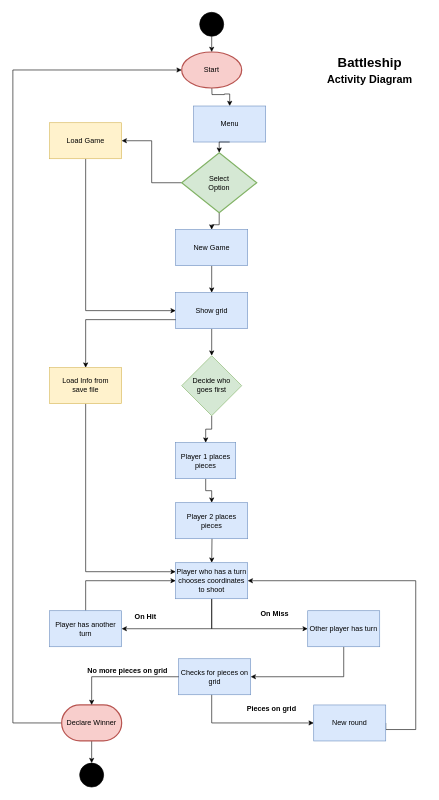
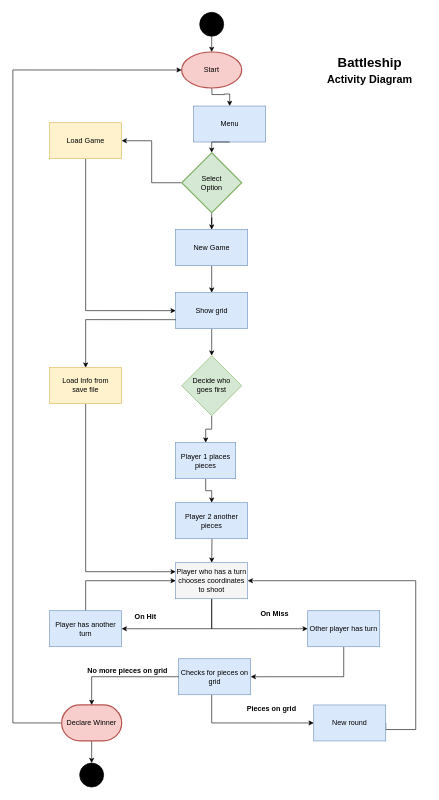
  <mxCell id="0" />
  <mxCell id="1" parent="0" />
  <mxCell id="2" style="edgeStyle=orthogonalEdgeStyle;rounded=0;orthogonalLoop=1;jettySize=auto;html=1;exitX=0.5;exitY=1;exitDx=0;exitDy=0;entryX=0.5;entryY=0;entryDx=0;entryDy=0;" edge="1" parent="1" target="3"><mxGeometry relative="1" as="geometry"><mxPoint x="352" y="136.14" as="sourcePoint" /></mxGeometry></mxCell>
  <mxCell id="3" value="Menu" style="rounded=0;whiteSpace=wrap;html=1;fillColor=#dae8fc;strokeColor=#6c8ebf;" vertex="1" parent="1"><mxGeometry x="322" y="176.14" width="120" height="60" as="geometry" /></mxCell>
  <mxCell id="4" style="edgeStyle=orthogonalEdgeStyle;rounded=0;orthogonalLoop=1;jettySize=auto;html=1;exitX=0.5;exitY=1;exitDx=0;exitDy=0;entryX=0;entryY=0.5;entryDx=0;entryDy=0;" edge="1" parent="1" source="5" target="9"><mxGeometry relative="1" as="geometry" /></mxCell>
  <mxCell id="5" value="Load Game" style="rounded=0;whiteSpace=wrap;html=1;fillColor=#fff2cc;strokeColor=#d6b656;" vertex="1" parent="1"><mxGeometry x="82" y="204" width="120" height="60" as="geometry" /></mxCell>
  <mxCell id="6" value="" style="edgeStyle=orthogonalEdgeStyle;rounded=0;orthogonalLoop=1;jettySize=auto;html=1;" edge="1" parent="1" source="7" target="9"><mxGeometry relative="1" as="geometry" /></mxCell>
  <mxCell id="7" value="New Game" style="rounded=0;whiteSpace=wrap;html=1;fillColor=#dae8fc;strokeColor=#6c8ebf;" vertex="1" parent="1"><mxGeometry x="292" y="382.14" width="120" height="60" as="geometry" /></mxCell>
  <mxCell id="8" value="" style="edgeStyle=orthogonalEdgeStyle;rounded=0;orthogonalLoop=1;jettySize=auto;html=1;" edge="1" parent="1" source="9" target="20"><mxGeometry relative="1" as="geometry" /></mxCell>
  <mxCell id="9" value="Show grid" style="rounded=0;whiteSpace=wrap;html=1;fillColor=#dae8fc;strokeColor=#6c8ebf;" vertex="1" parent="1"><mxGeometry x="292" y="487.14" width="120" height="60" as="geometry" /></mxCell>
  <mxCell id="10" value="" style="edgeStyle=orthogonalEdgeStyle;rounded=0;orthogonalLoop=1;jettySize=auto;html=1;" edge="1" parent="1" source="11" target="15"><mxGeometry relative="1" as="geometry" /></mxCell>
  <mxCell id="11" value="Player 1 places pieces" style="rounded=0;whiteSpace=wrap;html=1;fillColor=#dae8fc;strokeColor=#6c8ebf;" vertex="1" parent="1"><mxGeometry x="292" y="737.14" width="100" height="60" as="geometry" /></mxCell>
  <mxCell id="12" value="" style="edgeStyle=orthogonalEdgeStyle;rounded=0;orthogonalLoop=1;jettySize=auto;html=1;" edge="1" parent="1" source="23" target="7"><mxGeometry relative="1" as="geometry" /></mxCell>
  <mxCell id="13" value="Start" style="strokeWidth=2;html=1;shape=mxgraph.flowchart.start_1;whiteSpace=wrap;fillColor=#f8cecc;strokeColor=#b85450;" vertex="1" parent="1"><mxGeometry x="302" y="86.14" width="100" height="60" as="geometry" /></mxCell>
  <mxCell id="14" value="" style="edgeStyle=orthogonalEdgeStyle;rounded=0;orthogonalLoop=1;jettySize=auto;html=1;" edge="1" parent="1" target="18"><mxGeometry relative="1" as="geometry"><mxPoint x="352" y="857.14" as="sourcePoint" /></mxGeometry></mxCell>
- <mxCell id="15" value="Player 2 places pieces" style="rounded=0;whiteSpace=wrap;html=1;fillColor=#dae8fc;strokeColor=#6c8ebf;" vertex="1" parent="1"><mxGeometry x="292" y="837.14" width="120" height="60" as="geometry" /></mxCell>
+ <mxCell id="15" value="Player 2 another pieces" style="rounded=0;whiteSpace=wrap;html=1;fillColor=#dae8fc;strokeColor=#6c8ebf;" vertex="1" parent="1"><mxGeometry x="292" y="837.14" width="120" height="60" as="geometry" /></mxCell>
  <mxCell id="16" style="edgeStyle=orthogonalEdgeStyle;rounded=0;orthogonalLoop=1;jettySize=auto;html=1;exitX=0.5;exitY=1;exitDx=0;exitDy=0;entryX=1;entryY=0.5;entryDx=0;entryDy=0;" edge="1" parent="1" source="18" target="28"><mxGeometry relative="1" as="geometry" /></mxCell>
  <mxCell id="17" style="edgeStyle=orthogonalEdgeStyle;rounded=0;orthogonalLoop=1;jettySize=auto;html=1;exitX=0.5;exitY=1;exitDx=0;exitDy=0;entryX=0;entryY=0.5;entryDx=0;entryDy=0;" edge="1" parent="1" source="18" target="30"><mxGeometry relative="1" as="geometry" /></mxCell>
- <mxCell id="18" value="Player who has a turn chooses coordinates to shoot" style="rounded=0;whiteSpace=wrap;html=1;fillColor=#dae8fc;strokeColor=#6c8ebf;" vertex="1" parent="1"><mxGeometry x="292" y="937.14" width="120" height="60" as="geometry" /></mxCell>
+ <mxCell id="18" value="Player who has a turn chooses coordinates to shoot" style="rounded=0;whiteSpace=wrap;html=1;fillColor=#f5f5f5;strokeColor=#6c8ebf;" vertex="1" parent="1"><mxGeometry x="292" y="937.14" width="120" height="60" as="geometry" /></mxCell>
  <mxCell id="19" value="" style="edgeStyle=orthogonalEdgeStyle;rounded=0;orthogonalLoop=1;jettySize=auto;html=1;" edge="1" parent="1" source="20" target="11"><mxGeometry relative="1" as="geometry" /></mxCell>
  <mxCell id="20" value="Decide who &lt;br&gt;goes first" style="rhombus;whiteSpace=wrap;html=1;fillColor=#d5e8d4;strokeColor=#82b366;" vertex="1" parent="1"><mxGeometry x="302" y="592.14" width="100" height="100" as="geometry" /></mxCell>
  <mxCell id="21" style="edgeStyle=orthogonalEdgeStyle;rounded=0;orthogonalLoop=1;jettySize=auto;html=1;exitX=0;exitY=0.75;exitDx=0;exitDy=0;entryX=0.5;entryY=0;entryDx=0;entryDy=0;" edge="1" parent="1" source="9" target="26"><mxGeometry relative="1" as="geometry"><Array as="points"><mxPoint x="142" y="532.14" /></Array></mxGeometry></mxCell>
  <mxCell id="22" style="edgeStyle=orthogonalEdgeStyle;rounded=0;orthogonalLoop=1;jettySize=auto;html=1;exitX=0;exitY=0.5;exitDx=0;exitDy=0;exitPerimeter=0;entryX=1;entryY=0.5;entryDx=0;entryDy=0;" edge="1" parent="1" source="23" target="5"><mxGeometry relative="1" as="geometry" /></mxCell>
- <mxCell id="23" value="Select&lt;br&gt;Option" style="strokeWidth=2;html=1;shape=mxgraph.flowchart.decision;whiteSpace=wrap;fillColor=#d5e8d4;strokeColor=#82b366;" vertex="1" parent="1"><mxGeometry x="302" y="254" width="125" height="100" as="geometry" /></mxCell>
+ <mxCell id="23" value="Select&lt;br&gt;Option" style="strokeWidth=2;html=1;shape=mxgraph.flowchart.decision;whiteSpace=wrap;fillColor=#d5e8d4;strokeColor=#82b366;" vertex="1" parent="1"><mxGeometry x="302" y="254" width="100" height="100" as="geometry" /></mxCell>
  <mxCell id="24" style="edgeStyle=orthogonalEdgeStyle;rounded=0;orthogonalLoop=1;jettySize=auto;html=1;exitX=0.5;exitY=1;exitDx=0;exitDy=0;entryX=0.5;entryY=0;entryDx=0;entryDy=0;" edge="1" parent="1" source="3" target="23"><mxGeometry relative="1" as="geometry"><mxPoint x="352" y="236.14" as="sourcePoint" /><mxPoint x="352" y="306.14" as="targetPoint" /></mxGeometry></mxCell>
  <mxCell id="25" style="edgeStyle=orthogonalEdgeStyle;rounded=0;orthogonalLoop=1;jettySize=auto;html=1;exitX=0.5;exitY=1;exitDx=0;exitDy=0;entryX=0;entryY=0.25;entryDx=0;entryDy=0;" edge="1" parent="1" source="26" target="18"><mxGeometry relative="1" as="geometry" /></mxCell>
  <mxCell id="26" value="Load Info from&lt;br&gt;save file" style="rounded=0;whiteSpace=wrap;html=1;fillColor=#fff2cc;strokeColor=#d6b656;" vertex="1" parent="1"><mxGeometry x="82" y="612.14" width="120" height="60" as="geometry" /></mxCell>
  <mxCell id="27" style="edgeStyle=orthogonalEdgeStyle;rounded=0;orthogonalLoop=1;jettySize=auto;html=1;exitX=0.5;exitY=0;exitDx=0;exitDy=0;entryX=0;entryY=0.5;entryDx=0;entryDy=0;" edge="1" parent="1" source="28" target="18"><mxGeometry relative="1" as="geometry" /></mxCell>
  <mxCell id="28" value="Player has another turn" style="rounded=0;whiteSpace=wrap;html=1;fillColor=#dae8fc;strokeColor=#6c8ebf;" vertex="1" parent="1"><mxGeometry x="82" y="1017.14" width="120" height="60" as="geometry" /></mxCell>
  <mxCell id="29" style="edgeStyle=orthogonalEdgeStyle;rounded=0;orthogonalLoop=1;jettySize=auto;html=1;exitX=0.5;exitY=1;exitDx=0;exitDy=0;entryX=1;entryY=0.5;entryDx=0;entryDy=0;" edge="1" parent="1" source="30" target="34"><mxGeometry relative="1" as="geometry"><Array as="points"><mxPoint x="572" y="1127.14" /></Array></mxGeometry></mxCell>
  <mxCell id="30" value="Other player has turn" style="rounded=0;whiteSpace=wrap;html=1;fillColor=#dae8fc;strokeColor=#6c8ebf;" vertex="1" parent="1"><mxGeometry x="512" y="1017.14" width="120" height="60" as="geometry" /></mxCell>
  <mxCell id="31" value="On Hit" style="text;html=1;strokeColor=none;fillColor=none;align=center;verticalAlign=middle;whiteSpace=wrap;rounded=0;fontStyle=1" vertex="1" parent="1"><mxGeometry x="222" y="1017.14" width="40" height="20" as="geometry" /></mxCell>
  <mxCell id="32" value="On Miss" style="text;html=1;strokeColor=none;fillColor=none;align=center;verticalAlign=middle;whiteSpace=wrap;rounded=0;fontStyle=1" vertex="1" parent="1"><mxGeometry x="422" y="1007.14" width="70" height="30" as="geometry" /></mxCell>
  <mxCell id="33" style="edgeStyle=orthogonalEdgeStyle;rounded=0;orthogonalLoop=1;jettySize=auto;html=1;exitX=0.5;exitY=1;exitDx=0;exitDy=0;entryX=0;entryY=0.5;entryDx=0;entryDy=0;" edge="1" parent="1" target="36"><mxGeometry relative="1" as="geometry"><mxPoint x="367" y="1146.14" as="sourcePoint" /><Array as="points"><mxPoint x="352" y="1146.14" /><mxPoint x="352" y="1204.14" /></Array></mxGeometry></mxCell>
  <mxCell id="34" value="Checks for pieces on grid" style="rounded=0;whiteSpace=wrap;html=1;fillColor=#dae8fc;strokeColor=#6c8ebf;" vertex="1" parent="1"><mxGeometry x="297" y="1097.14" width="120" height="60" as="geometry" /></mxCell>
  <mxCell id="35" style="edgeStyle=orthogonalEdgeStyle;rounded=0;orthogonalLoop=1;jettySize=auto;html=1;exitX=1;exitY=0.5;exitDx=0;exitDy=0;entryX=1;entryY=0.5;entryDx=0;entryDy=0;" edge="1" parent="1" source="36" target="18"><mxGeometry relative="1" as="geometry"><mxPoint x="682" y="957.14" as="targetPoint" /><Array as="points"><mxPoint x="692" y="1215.14" /><mxPoint x="692" y="967.14" /></Array></mxGeometry></mxCell>
  <mxCell id="36" value="New round" style="rounded=0;whiteSpace=wrap;html=1;fillColor=#dae8fc;strokeColor=#6c8ebf;" vertex="1" parent="1"><mxGeometry x="522" y="1174.14" width="120" height="60" as="geometry" /></mxCell>
  <mxCell id="37" value="No more pieces on grid" style="text;html=1;strokeColor=none;fillColor=none;align=center;verticalAlign=middle;whiteSpace=wrap;rounded=0;fontStyle=1" vertex="1" parent="1"><mxGeometry x="142" y="1107.14" width="140" height="20" as="geometry" /></mxCell>
  <mxCell id="38" value="Pieces on grid" style="text;html=1;strokeColor=none;fillColor=none;align=center;verticalAlign=middle;whiteSpace=wrap;rounded=0;fontStyle=1" vertex="1" parent="1"><mxGeometry x="407" y="1166.14" width="90" height="30" as="geometry" /></mxCell>
  <mxCell id="39" style="edgeStyle=orthogonalEdgeStyle;rounded=0;orthogonalLoop=1;jettySize=auto;html=1;exitX=0.5;exitY=1;exitDx=0;exitDy=0;exitPerimeter=0;entryX=0.5;entryY=0;entryDx=0;entryDy=0;" edge="1" parent="1" source="41" target="45"><mxGeometry relative="1" as="geometry" /></mxCell>
  <mxCell id="40" style="edgeStyle=orthogonalEdgeStyle;rounded=0;orthogonalLoop=1;jettySize=auto;html=1;exitX=0;exitY=0.5;exitDx=0;exitDy=0;exitPerimeter=0;entryX=0;entryY=0.5;entryDx=0;entryDy=0;entryPerimeter=0;" edge="1" parent="1" source="41" target="13"><mxGeometry relative="1" as="geometry"><Array as="points"><mxPoint x="20.71" y="1204" /><mxPoint x="20.71" y="116" /></Array></mxGeometry></mxCell>
  <mxCell id="41" value="Declare Winner" style="strokeWidth=2;html=1;shape=mxgraph.flowchart.terminator;whiteSpace=wrap;fillColor=#f8cecc;strokeColor=#b85450;" vertex="1" parent="1"><mxGeometry x="102" y="1174.14" width="100" height="60" as="geometry" /></mxCell>
  <mxCell id="42" style="edgeStyle=orthogonalEdgeStyle;rounded=0;orthogonalLoop=1;jettySize=auto;html=1;exitX=0;exitY=0.5;exitDx=0;exitDy=0;entryX=0.5;entryY=0;entryDx=0;entryDy=0;" edge="1" parent="1" source="34" target="41"><mxGeometry relative="1" as="geometry"><mxPoint x="297" y="1127.14" as="sourcePoint" /><mxPoint x="142" y="1237.14" as="targetPoint" /></mxGeometry></mxCell>
  <mxCell id="43" style="edgeStyle=orthogonalEdgeStyle;rounded=0;orthogonalLoop=1;jettySize=auto;html=1;exitX=0.5;exitY=1;exitDx=0;exitDy=0;entryX=0.5;entryY=0;entryDx=0;entryDy=0;entryPerimeter=0;" edge="1" parent="1" source="44" target="13"><mxGeometry relative="1" as="geometry" /></mxCell>
  <mxCell id="44" value="" style="ellipse;shape=doubleEllipse;whiteSpace=wrap;html=1;aspect=fixed;fillColor=#000000;" vertex="1" parent="1"><mxGeometry x="332" y="20" width="40" height="40" as="geometry" /></mxCell>
  <mxCell id="45" value="" style="ellipse;shape=doubleEllipse;whiteSpace=wrap;html=1;aspect=fixed;fillColor=#000000;" vertex="1" parent="1"><mxGeometry x="132" y="1271" width="40" height="40" as="geometry" /></mxCell>
  <mxCell id="46" value="&lt;b&gt;Battleship&lt;br&gt;&lt;font style=&quot;font-size: 18px&quot;&gt;Activity Diagram&lt;/font&gt;&lt;br&gt;&lt;/b&gt;" style="text;html=1;fillColor=none;align=center;verticalAlign=middle;whiteSpace=wrap;rounded=0;fontSize=22;shadow=0;" vertex="1" parent="1"><mxGeometry x="522" y="86.14" width="187" height="60.86" as="geometry" /></mxCell>
